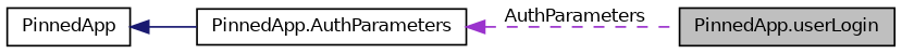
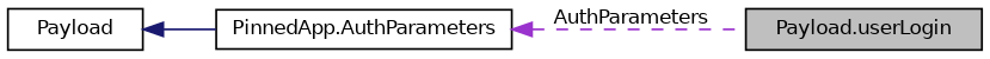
  digraph {
    fontname="DejaVu Sans"
    rankdir=LR
    node [color=black fillcolor=white fontname="DejaVu Sans" fontsize=10 shape=record style=filled]
    edge [dir=back fontname="DejaVu Sans" fontsize=10 labelfontname=Helvetica labelfontsize=10]
-   n1 [fillcolor=grey75 fontcolor=black height=0.2 label="PinnedApp.userLogin" width=0.4]
-   n2 [height=0.2 label=PinnedApp width=0.4]
+   n1 [fillcolor=grey75 fontcolor=black height=0.2 label="Payload.userLogin" width=0.4]
+   n2 [height=0.2 label=Payload width=0.4]
    n3 [height=0.2 label="PinnedApp.AuthParameters" width=0.4]
    n2 -> n3 [color=midnightblue style=solid]
    n3 -> n1 [color=darkorchid3 label=" AuthParameters" style=dashed]
  }
